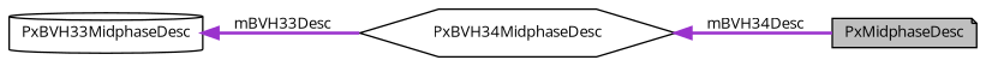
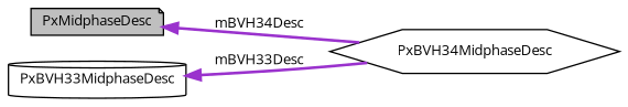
  digraph {
    fontname="Open Sans"
    rankdir=LR
    node [color=black fillcolor=white fontname="Open Sans" fontsize=10 style=filled]
    edge [color=darkorchid3 dir=back fontname="Open Sans" fontsize=10 labelfontname=Helvetica labelfontsize=10 style=bold]
    n1 [fillcolor=grey75 fontcolor=black height=0.2 label=PxMidphaseDesc shape=note width=0.4]
    n2 [height=0.2 label=PxBVH34MidphaseDesc shape=hexagon width=0.4]
    n3 [height=0.2 label=PxBVH33MidphaseDesc shape=cylinder width=0.4]
-   n2 -> n1 [label=" mBVH34Desc"]
+   n1 -> n2 [label=" mBVH34Desc"]
    n3 -> n2 [label=" mBVH33Desc"]
  }
